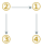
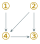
  digraph {
    fontname="Patrick Hand"
    nodesep=0.8
    rankdir=TB
    ranksep=0.8
    node [color="#586e75" fontcolor="#b58900" fontname="Patrick Hand" fontsize=32 shape=plain]
    edge [arrowhead=vee arrowsize=0.6 color="#586e75" fontcolor="#268bd2" fontname="Patrick Hand" fontsize=16]
    "②"
    "①"
    "③"
    "④"
    subgraph sub_1 {
      rank=same
      "②"
      "①"
    }
    subgraph sub_2 {
      rank=same
      "③"
      "④"
    }
    "②" -> "③"
-   "②" -> "①"
+   "②" -> "④"
    "①" -> "④"
+   "④" -> "③"
  }
